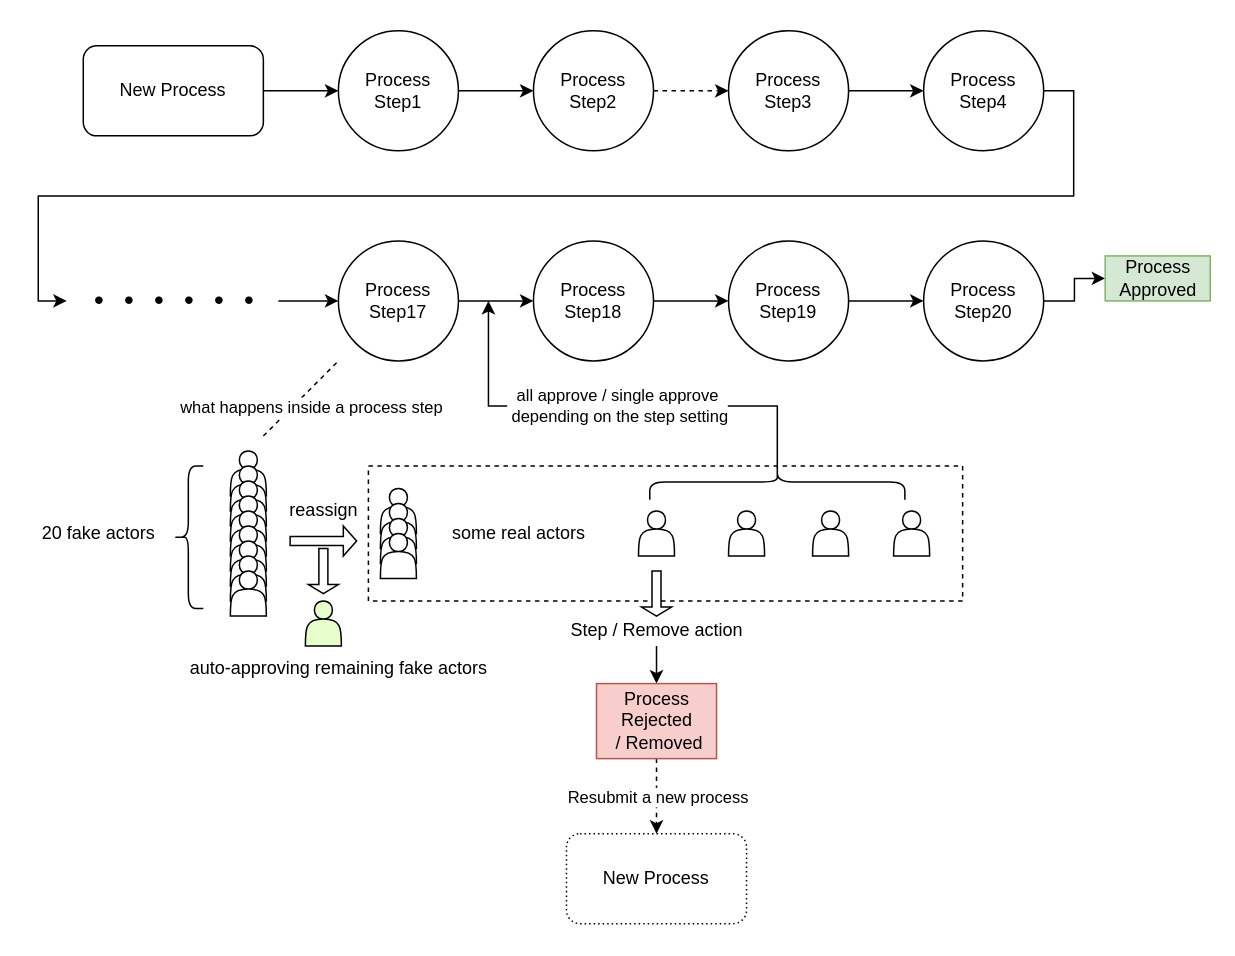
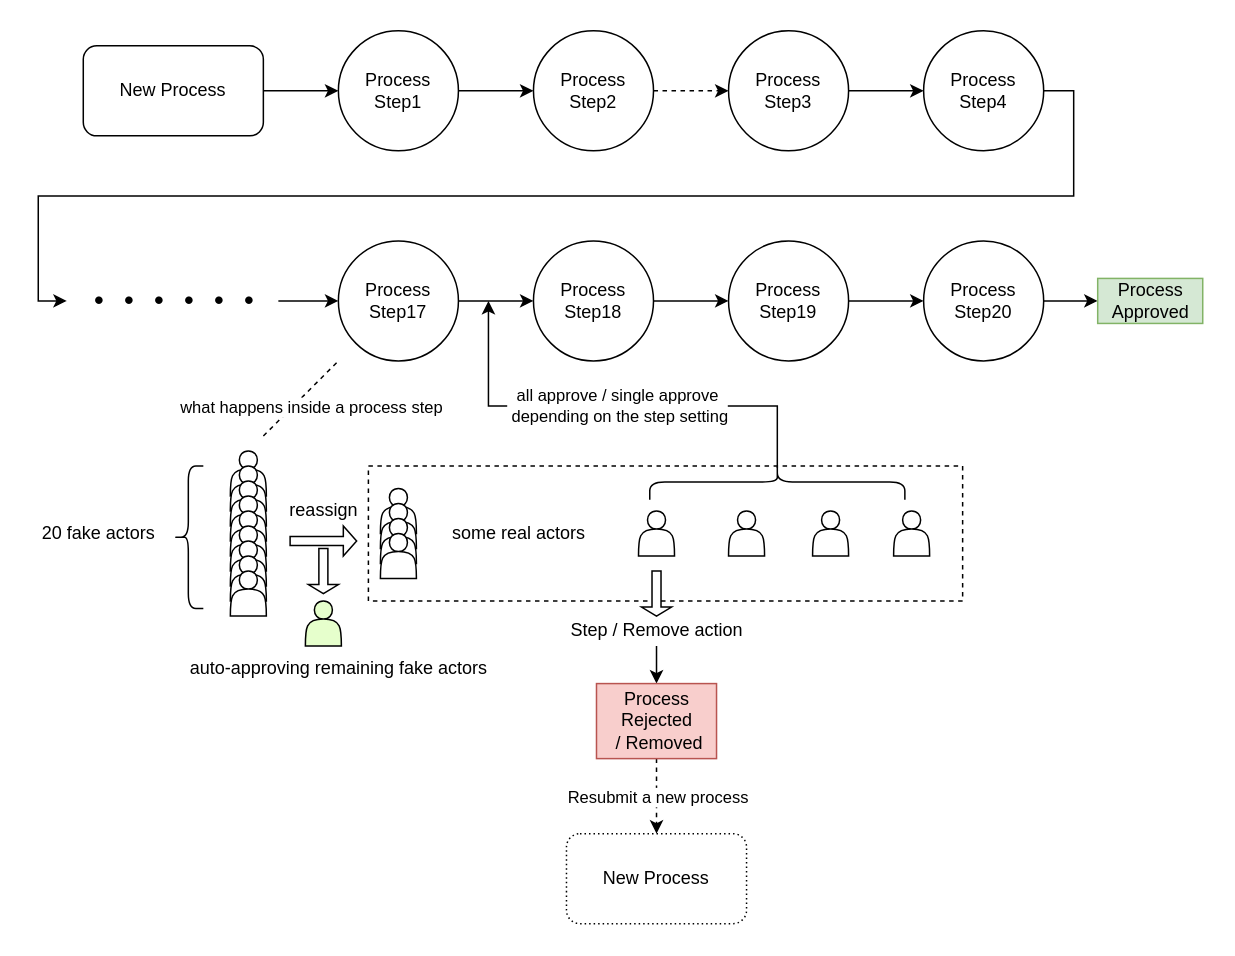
  <mxCell id="0" />
  <mxCell id="1" parent="0" />
  <mxCell id="2" value="" style="rounded=0;whiteSpace=wrap;html=1;fillColor=none;dashed=1;" vertex="1" parent="1"><mxGeometry x="245" y="310" width="396" height="90" as="geometry" /></mxCell>
  <mxCell id="3" style="edgeStyle=orthogonalEdgeStyle;rounded=0;orthogonalLoop=1;jettySize=auto;html=1;exitX=1;exitY=0.5;exitDx=0;exitDy=0;entryX=0;entryY=0.5;entryDx=0;entryDy=0;" edge="1" parent="1" source="4" target="8"><mxGeometry relative="1" as="geometry" /></mxCell>
  <mxCell id="4" value="Process Step1" style="ellipse;whiteSpace=wrap;html=1;aspect=fixed;" vertex="1" parent="1"><mxGeometry x="225" y="20" width="80" height="80" as="geometry" /></mxCell>
  <mxCell id="5" style="edgeStyle=orthogonalEdgeStyle;rounded=0;orthogonalLoop=1;jettySize=auto;html=1;entryX=0;entryY=0.5;entryDx=0;entryDy=0;" edge="1" parent="1" source="6" target="4"><mxGeometry relative="1" as="geometry" /></mxCell>
  <mxCell id="6" value="New Process" style="rounded=1;whiteSpace=wrap;html=1;" vertex="1" parent="1"><mxGeometry x="55" y="30" width="120" height="60" as="geometry" /></mxCell>
  <mxCell id="7" style="edgeStyle=orthogonalEdgeStyle;rounded=0;orthogonalLoop=1;jettySize=auto;html=1;exitX=1;exitY=0.5;exitDx=0;exitDy=0;entryX=0;entryY=0.5;entryDx=0;entryDy=0;dashed=1;" edge="1" parent="1" source="8" target="12"><mxGeometry relative="1" as="geometry" /></mxCell>
  <mxCell id="8" value="Process Step2" style="ellipse;whiteSpace=wrap;html=1;aspect=fixed;" vertex="1" parent="1"><mxGeometry x="355" y="20" width="80" height="80" as="geometry" /></mxCell>
  <mxCell id="9" style="edgeStyle=orthogonalEdgeStyle;rounded=0;orthogonalLoop=1;jettySize=auto;html=1;exitX=1;exitY=0.5;exitDx=0;exitDy=0;entryX=-0.007;entryY=0.5;entryDx=0;entryDy=0;entryPerimeter=0;" edge="1" parent="1" source="10" target="22"><mxGeometry relative="1" as="geometry"><Array as="points"><mxPoint x="715" y="60" /><mxPoint x="715" y="130" /><mxPoint x="25" y="130" /><mxPoint x="25" y="200" /></Array></mxGeometry></mxCell>
  <mxCell id="10" value="Process Step4" style="ellipse;whiteSpace=wrap;html=1;aspect=fixed;" vertex="1" parent="1"><mxGeometry x="615" y="20" width="80" height="80" as="geometry" /></mxCell>
  <mxCell id="11" style="edgeStyle=orthogonalEdgeStyle;rounded=0;orthogonalLoop=1;jettySize=auto;html=1;exitX=1;exitY=0.5;exitDx=0;exitDy=0;" edge="1" parent="1" source="12" target="10"><mxGeometry relative="1" as="geometry" /></mxCell>
  <mxCell id="12" value="Process Step3" style="ellipse;whiteSpace=wrap;html=1;aspect=fixed;" vertex="1" parent="1"><mxGeometry x="485" y="20" width="80" height="80" as="geometry" /></mxCell>
  <mxCell id="13" style="edgeStyle=orthogonalEdgeStyle;rounded=0;orthogonalLoop=1;jettySize=auto;html=1;entryX=0;entryY=0.5;entryDx=0;entryDy=0;" edge="1" parent="1" source="14" target="16"><mxGeometry relative="1" as="geometry" /></mxCell>
  <mxCell id="14" value="Process Step17" style="ellipse;whiteSpace=wrap;html=1;aspect=fixed;" vertex="1" parent="1"><mxGeometry x="225" y="160" width="80" height="80" as="geometry" /></mxCell>
  <mxCell id="15" style="edgeStyle=orthogonalEdgeStyle;rounded=0;orthogonalLoop=1;jettySize=auto;html=1;entryX=0;entryY=0.5;entryDx=0;entryDy=0;" edge="1" parent="1" source="16" target="20"><mxGeometry relative="1" as="geometry" /></mxCell>
  <mxCell id="16" value="Process Step18" style="ellipse;whiteSpace=wrap;html=1;aspect=fixed;" vertex="1" parent="1"><mxGeometry x="355" y="160" width="80" height="80" as="geometry" /></mxCell>
  <mxCell id="17" value="" style="edgeStyle=orthogonalEdgeStyle;rounded=0;orthogonalLoop=1;jettySize=auto;html=1;" edge="1" parent="1" source="18" target="54"><mxGeometry relative="1" as="geometry" /></mxCell>
  <mxCell id="18" value="Process Step20" style="ellipse;whiteSpace=wrap;html=1;aspect=fixed;" vertex="1" parent="1"><mxGeometry x="615" y="160" width="80" height="80" as="geometry" /></mxCell>
  <mxCell id="19" style="edgeStyle=orthogonalEdgeStyle;rounded=0;orthogonalLoop=1;jettySize=auto;html=1;entryX=0;entryY=0.5;entryDx=0;entryDy=0;" edge="1" parent="1" source="20" target="18"><mxGeometry relative="1" as="geometry" /></mxCell>
  <mxCell id="20" value="Process Step19" style="ellipse;whiteSpace=wrap;html=1;aspect=fixed;" vertex="1" parent="1"><mxGeometry x="485" y="160" width="80" height="80" as="geometry" /></mxCell>
  <mxCell id="21" style="edgeStyle=orthogonalEdgeStyle;rounded=0;orthogonalLoop=1;jettySize=auto;html=1;entryX=0;entryY=0.5;entryDx=0;entryDy=0;" edge="1" parent="1" source="22" target="14"><mxGeometry relative="1" as="geometry" /></mxCell>
  <mxCell id="22" value="&lt;b&gt;&lt;font style=&quot;font-size: 20px&quot;&gt;・・・・・・&lt;/font&gt;&lt;/b&gt;" style="text;html=1;align=center;verticalAlign=middle;resizable=0;points=[];autosize=1;" vertex="1" parent="1"><mxGeometry x="45" y="190" width="140" height="20" as="geometry" /></mxCell>
  <mxCell id="23" value="" style="group" vertex="1" connectable="0" parent="1"><mxGeometry x="25" y="300" width="152" height="110" as="geometry" /></mxCell>
  <mxCell id="24" value="" style="shape=actor;whiteSpace=wrap;html=1;" vertex="1" parent="23"><mxGeometry x="128" width="24" height="30" as="geometry" /></mxCell>
  <mxCell id="25" value="" style="shape=actor;whiteSpace=wrap;html=1;" vertex="1" parent="23"><mxGeometry x="128" y="10" width="24" height="30" as="geometry" /></mxCell>
  <mxCell id="26" value="" style="shape=actor;whiteSpace=wrap;html=1;" vertex="1" parent="23"><mxGeometry x="128" y="20" width="24" height="30" as="geometry" /></mxCell>
  <mxCell id="27" value="" style="shape=actor;whiteSpace=wrap;html=1;" vertex="1" parent="23"><mxGeometry x="128" y="30" width="24" height="30" as="geometry" /></mxCell>
  <mxCell id="28" value="" style="shape=actor;whiteSpace=wrap;html=1;" vertex="1" parent="23"><mxGeometry x="128" y="40" width="24" height="30" as="geometry" /></mxCell>
  <mxCell id="29" value="" style="shape=actor;whiteSpace=wrap;html=1;" vertex="1" parent="23"><mxGeometry x="128" y="50" width="24" height="30" as="geometry" /></mxCell>
  <mxCell id="30" value="" style="shape=actor;whiteSpace=wrap;html=1;" vertex="1" parent="23"><mxGeometry x="128" y="60" width="24" height="30" as="geometry" /></mxCell>
  <mxCell id="31" value="" style="shape=actor;whiteSpace=wrap;html=1;" vertex="1" parent="23"><mxGeometry x="128" y="70" width="24" height="30" as="geometry" /></mxCell>
  <mxCell id="32" value="" style="shape=actor;whiteSpace=wrap;html=1;" vertex="1" parent="23"><mxGeometry x="128" y="80" width="24" height="30" as="geometry" /></mxCell>
  <mxCell id="33" value="" style="shape=curlyBracket;whiteSpace=wrap;html=1;rounded=1;" vertex="1" parent="23"><mxGeometry x="90" y="10" width="20" height="95" as="geometry" /></mxCell>
  <mxCell id="34" value="20 fake actors" style="text;html=1;align=center;verticalAlign=middle;resizable=0;points=[];autosize=1;" vertex="1" parent="23"><mxGeometry x="-5" y="45" width="90" height="20" as="geometry" /></mxCell>
  <mxCell id="35" value="&lt;p style=&quot;line-height: 10%&quot;&gt;&lt;br&gt;&lt;/p&gt;" style="shape=singleArrow;whiteSpace=wrap;html=1;" vertex="1" parent="1"><mxGeometry x="192.83" y="350" width="44.33" height="20" as="geometry" /></mxCell>
  <mxCell id="36" value="" style="shape=actor;whiteSpace=wrap;html=1;" vertex="1" parent="1"><mxGeometry x="253" y="325" width="24" height="30" as="geometry" /></mxCell>
  <mxCell id="37" value="" style="shape=actor;whiteSpace=wrap;html=1;" vertex="1" parent="1"><mxGeometry x="253" y="335" width="24" height="30" as="geometry" /></mxCell>
  <mxCell id="38" value="" style="shape=actor;whiteSpace=wrap;html=1;" vertex="1" parent="1"><mxGeometry x="253" y="345" width="24" height="30" as="geometry" /></mxCell>
  <mxCell id="39" value="" style="shape=actor;whiteSpace=wrap;html=1;" vertex="1" parent="1"><mxGeometry x="253" y="355" width="24" height="30" as="geometry" /></mxCell>
  <mxCell id="40" value="some real actors" style="text;html=1;align=center;verticalAlign=middle;resizable=0;points=[];autosize=1;" vertex="1" parent="1"><mxGeometry x="295" y="345" width="100" height="20" as="geometry" /></mxCell>
  <mxCell id="41" value="reassign" style="text;html=1;align=center;verticalAlign=middle;resizable=0;points=[];autosize=1;" vertex="1" parent="1"><mxGeometry x="185" y="330" width="60" height="20" as="geometry" /></mxCell>
  <mxCell id="42" value="" style="shape=actor;whiteSpace=wrap;html=1;fillColor=#E6FFCC;" vertex="1" parent="1"><mxGeometry x="203" y="400" width="24" height="30" as="geometry" /></mxCell>
  <mxCell id="43" value="auto-approving remaining fake actors" style="text;html=1;align=center;verticalAlign=middle;resizable=0;points=[];autosize=1;" vertex="1" parent="1"><mxGeometry x="120" y="435" width="210" height="20" as="geometry" /></mxCell>
  <mxCell id="44" value="" style="shape=singleArrow;direction=south;whiteSpace=wrap;html=1;fillColor=#ffffff;" vertex="1" parent="1"><mxGeometry x="205" y="365" width="20" height="30" as="geometry" /></mxCell>
  <mxCell id="45" value="" style="endArrow=none;dashed=1;html=1;" edge="1" parent="1"><mxGeometry width="50" height="50" relative="1" as="geometry"><mxPoint x="175" y="290" as="sourcePoint" /><mxPoint x="225" y="240" as="targetPoint" /></mxGeometry></mxCell>
  <mxCell id="46" value="what happens inside a process step" style="edgeLabel;html=1;align=center;verticalAlign=middle;resizable=0;points=[];" vertex="1" connectable="0" parent="45"><mxGeometry x="0.36" y="1" relative="1" as="geometry"><mxPoint x="-1.47" y="14.88" as="offset" /></mxGeometry></mxCell>
  <mxCell id="47" value="" style="shape=actor;whiteSpace=wrap;html=1;" vertex="1" parent="1"><mxGeometry x="425" y="340" width="24" height="30" as="geometry" /></mxCell>
  <mxCell id="48" value="" style="shape=actor;whiteSpace=wrap;html=1;" vertex="1" parent="1"><mxGeometry x="485" y="340" width="24" height="30" as="geometry" /></mxCell>
  <mxCell id="49" value="" style="shape=actor;whiteSpace=wrap;html=1;" vertex="1" parent="1"><mxGeometry x="541" y="340" width="24" height="30" as="geometry" /></mxCell>
  <mxCell id="50" value="" style="shape=actor;whiteSpace=wrap;html=1;" vertex="1" parent="1"><mxGeometry x="595" y="340" width="24" height="30" as="geometry" /></mxCell>
  <mxCell id="51" style="edgeStyle=orthogonalEdgeStyle;rounded=0;orthogonalLoop=1;jettySize=auto;html=1;exitX=0.1;exitY=0.5;exitDx=0;exitDy=0;exitPerimeter=0;" edge="1" parent="1" source="53"><mxGeometry relative="1" as="geometry"><mxPoint x="325" y="200" as="targetPoint" /><mxPoint x="518" y="300" as="sourcePoint" /><Array as="points"><mxPoint x="517" y="270" /><mxPoint x="325" y="270" /></Array></mxGeometry></mxCell>
  <mxCell id="52" value="all approve / single approve&lt;br&gt;&amp;nbsp;depending on the step setting" style="edgeLabel;html=1;align=center;verticalAlign=middle;resizable=0;points=[];" vertex="1" connectable="0" parent="51"><mxGeometry x="0.09" y="2" relative="1" as="geometry"><mxPoint x="17" y="-2.03" as="offset" /></mxGeometry></mxCell>
  <mxCell id="53" value="" style="shape=curlyBracket;whiteSpace=wrap;html=1;rounded=1;rotation=90;" vertex="1" parent="1"><mxGeometry x="505.63" y="235.63" width="23.75" height="170" as="geometry" /></mxCell>
- <mxCell id="54" value="Process&lt;br&gt;Approved" style="text;html=1;align=center;verticalAlign=middle;resizable=0;points=[];autosize=1;strokeColor=#82b366;fillColor=#d5e8d4;" vertex="1" parent="1"><mxGeometry x="736" y="170" width="70" height="30" as="geometry" /></mxCell>
+ <mxCell id="54" value="Process&lt;br&gt;Approved" style="text;html=1;align=center;verticalAlign=middle;resizable=0;points=[];autosize=1;strokeColor=#82b366;fillColor=#d5e8d4;" vertex="1" parent="1"><mxGeometry x="731" y="185" width="70" height="30" as="geometry" /></mxCell>
  <mxCell id="55" value="" style="shape=singleArrow;direction=south;whiteSpace=wrap;html=1;fillColor=#ffffff;" vertex="1" parent="1"><mxGeometry x="427" y="380" width="20" height="30" as="geometry" /></mxCell>
  <mxCell id="56" value="" style="edgeStyle=orthogonalEdgeStyle;rounded=0;orthogonalLoop=1;jettySize=auto;html=1;" edge="1" parent="1" source="57" target="60"><mxGeometry relative="1" as="geometry" /></mxCell>
  <mxCell id="57" value="Step / Remove action" style="text;html=1;align=center;verticalAlign=middle;resizable=0;points=[];autosize=1;" vertex="1" parent="1"><mxGeometry x="367" y="410" width="140" height="20" as="geometry" /></mxCell>
  <mxCell id="58" value="" style="edgeStyle=orthogonalEdgeStyle;rounded=0;orthogonalLoop=1;jettySize=auto;html=1;dashed=1;" edge="1" parent="1" source="60" target="61"><mxGeometry relative="1" as="geometry" /></mxCell>
  <mxCell id="59" value="Resubmit a new process" style="edgeLabel;html=1;align=center;verticalAlign=middle;resizable=0;points=[];" vertex="1" connectable="0" parent="58"><mxGeometry x="0.24" y="-1" relative="1" as="geometry"><mxPoint x="1" y="-6" as="offset" /></mxGeometry></mxCell>
  <mxCell id="60" value="Process &lt;br&gt;Rejected&lt;br&gt;&amp;nbsp;/ Removed" style="text;html=1;align=center;verticalAlign=middle;resizable=0;points=[];autosize=1;fillColor=#f8cecc;strokeColor=#b85450;" vertex="1" parent="1"><mxGeometry x="397" y="455" width="80" height="50" as="geometry" /></mxCell>
  <mxCell id="61" value="New Process" style="rounded=1;whiteSpace=wrap;html=1;dashed=1;dashPattern=1 2;" vertex="1" parent="1"><mxGeometry x="377" y="555" width="120" height="60" as="geometry" /></mxCell>
